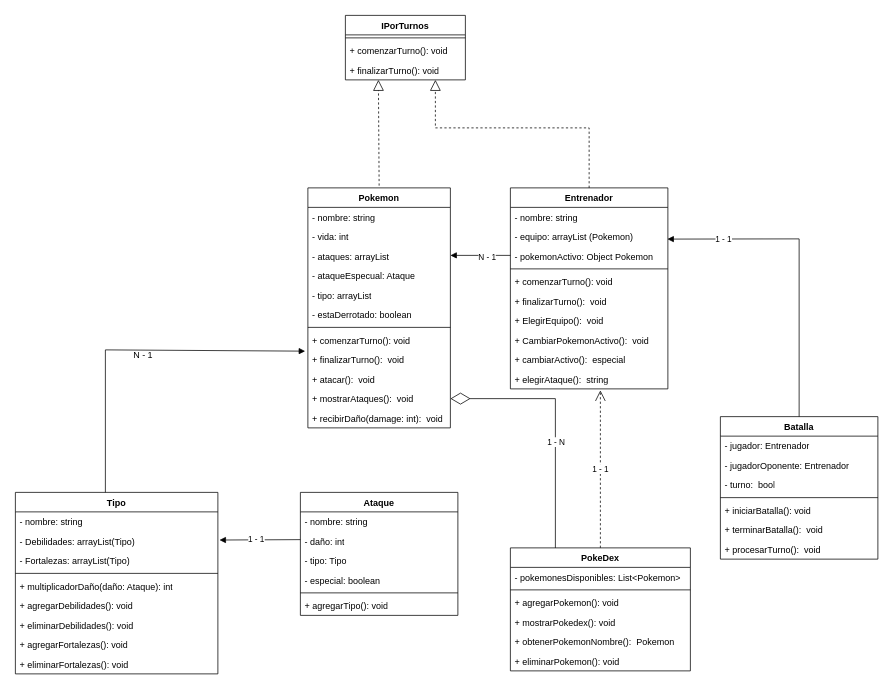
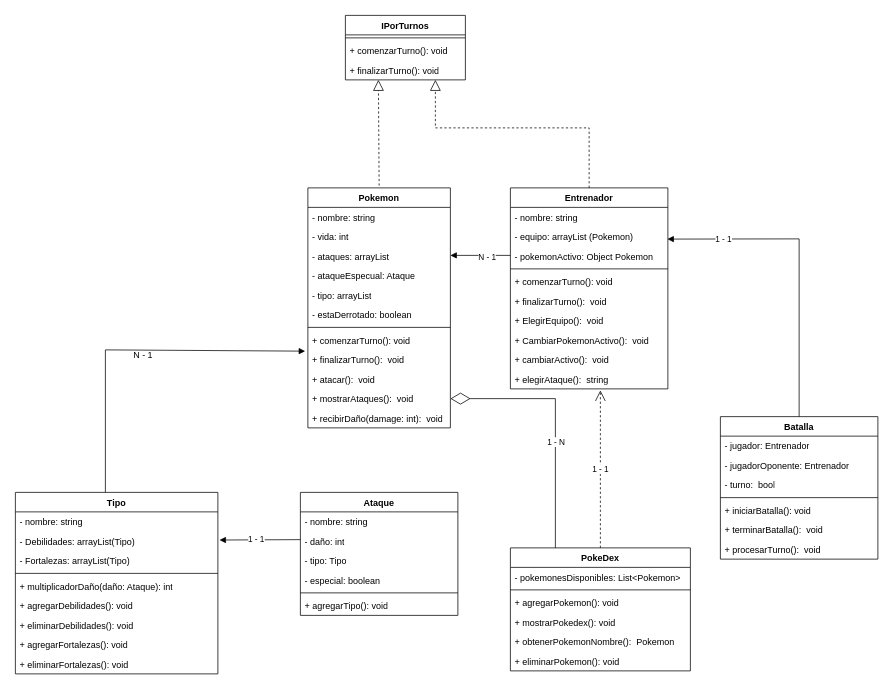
  <mxCell id="0" />
  <mxCell id="1" parent="0" />
  <mxCell id="2" value="IPorTurnos" style="swimlane;fontStyle=1;align=center;verticalAlign=top;childLayout=stackLayout;horizontal=1;startSize=26;horizontalStack=0;resizeParent=1;resizeParentMax=0;resizeLast=0;collapsible=1;marginBottom=0;whiteSpace=wrap;html=1;" parent="1" vertex="1"><mxGeometry x="460" y="20" width="160" height="86" as="geometry" /></mxCell>
  <mxCell id="3" value="" style="line;strokeWidth=1;fillColor=none;align=left;verticalAlign=middle;spacingTop=-1;spacingLeft=3;spacingRight=3;rotatable=0;labelPosition=right;points=[];portConstraint=eastwest;strokeColor=inherit;" parent="2" vertex="1"><mxGeometry y="26" width="160" height="8" as="geometry" /></mxCell>
  <mxCell id="4" value="+ comenzarTurno(): void" style="text;strokeColor=none;fillColor=none;align=left;verticalAlign=top;spacingLeft=4;spacingRight=4;overflow=hidden;rotatable=0;points=[[0,0.5],[1,0.5]];portConstraint=eastwest;whiteSpace=wrap;html=1;" parent="2" vertex="1"><mxGeometry y="34" width="160" height="26" as="geometry" /></mxCell>
  <mxCell id="5" value="+ finalizarTurno(): void" style="text;strokeColor=none;fillColor=none;align=left;verticalAlign=top;spacingLeft=4;spacingRight=4;overflow=hidden;rotatable=0;points=[[0,0.5],[1,0.5]];portConstraint=eastwest;whiteSpace=wrap;html=1;" parent="2" vertex="1"><mxGeometry y="60" width="160" height="26" as="geometry" /></mxCell>
  <mxCell id="6" value="Pokemon" style="swimlane;fontStyle=1;align=center;verticalAlign=top;childLayout=stackLayout;horizontal=1;startSize=26;horizontalStack=0;resizeParent=1;resizeParentMax=0;resizeLast=0;collapsible=1;marginBottom=0;whiteSpace=wrap;html=1;" parent="1" vertex="1"><mxGeometry x="410" y="250" width="190" height="320" as="geometry" /></mxCell>
  <mxCell id="7" value="- nombre: string" style="text;strokeColor=none;fillColor=none;align=left;verticalAlign=top;spacingLeft=4;spacingRight=4;overflow=hidden;rotatable=0;points=[[0,0.5],[1,0.5]];portConstraint=eastwest;whiteSpace=wrap;html=1;" parent="6" vertex="1"><mxGeometry y="26" width="190" height="26" as="geometry" /></mxCell>
  <mxCell id="8" value="- vida: int" style="text;strokeColor=none;fillColor=none;align=left;verticalAlign=top;spacingLeft=4;spacingRight=4;overflow=hidden;rotatable=0;points=[[0,0.5],[1,0.5]];portConstraint=eastwest;whiteSpace=wrap;html=1;" parent="6" vertex="1"><mxGeometry y="52" width="190" height="26" as="geometry" /></mxCell>
  <mxCell id="9" value="- ataques: arrayList" style="text;strokeColor=none;fillColor=none;align=left;verticalAlign=top;spacingLeft=4;spacingRight=4;overflow=hidden;rotatable=0;points=[[0,0.5],[1,0.5]];portConstraint=eastwest;whiteSpace=wrap;html=1;" parent="6" vertex="1"><mxGeometry y="78" width="190" height="26" as="geometry" /></mxCell>
  <mxCell id="10" value="- ataqueEspecual: Ataque" style="text;strokeColor=none;fillColor=none;align=left;verticalAlign=top;spacingLeft=4;spacingRight=4;overflow=hidden;rotatable=0;points=[[0,0.5],[1,0.5]];portConstraint=eastwest;whiteSpace=wrap;html=1;" parent="6" vertex="1"><mxGeometry y="104" width="190" height="26" as="geometry" /></mxCell>
  <mxCell id="11" value="- tipo: arrayList" style="text;strokeColor=none;fillColor=none;align=left;verticalAlign=top;spacingLeft=4;spacingRight=4;overflow=hidden;rotatable=0;points=[[0,0.5],[1,0.5]];portConstraint=eastwest;whiteSpace=wrap;html=1;" parent="6" vertex="1"><mxGeometry y="130" width="190" height="26" as="geometry" /></mxCell>
  <mxCell id="12" value="- estaDerrotado: boolean" style="text;strokeColor=none;fillColor=none;align=left;verticalAlign=top;spacingLeft=4;spacingRight=4;overflow=hidden;rotatable=0;points=[[0,0.5],[1,0.5]];portConstraint=eastwest;whiteSpace=wrap;html=1;" parent="6" vertex="1"><mxGeometry y="156" width="190" height="26" as="geometry" /></mxCell>
  <mxCell id="13" value="" style="line;strokeWidth=1;fillColor=none;align=left;verticalAlign=middle;spacingTop=-1;spacingLeft=3;spacingRight=3;rotatable=0;labelPosition=right;points=[];portConstraint=eastwest;strokeColor=inherit;" parent="6" vertex="1"><mxGeometry y="182" width="190" height="8" as="geometry" /></mxCell>
  <mxCell id="14" value="+ comenzarTurno(): void" style="text;strokeColor=none;fillColor=none;align=left;verticalAlign=top;spacingLeft=4;spacingRight=4;overflow=hidden;rotatable=0;points=[[0,0.5],[1,0.5]];portConstraint=eastwest;whiteSpace=wrap;html=1;" parent="6" vertex="1"><mxGeometry y="190" width="190" height="26" as="geometry" /></mxCell>
  <mxCell id="15" value="+ finalizarTurno():&amp;nbsp; void" style="text;strokeColor=none;fillColor=none;align=left;verticalAlign=top;spacingLeft=4;spacingRight=4;overflow=hidden;rotatable=0;points=[[0,0.5],[1,0.5]];portConstraint=eastwest;whiteSpace=wrap;html=1;" parent="6" vertex="1"><mxGeometry y="216" width="190" height="26" as="geometry" /></mxCell>
  <mxCell id="16" value="+ atacar():&amp;nbsp; void" style="text;strokeColor=none;fillColor=none;align=left;verticalAlign=top;spacingLeft=4;spacingRight=4;overflow=hidden;rotatable=0;points=[[0,0.5],[1,0.5]];portConstraint=eastwest;whiteSpace=wrap;html=1;" parent="6" vertex="1"><mxGeometry y="242" width="190" height="26" as="geometry" /></mxCell>
  <mxCell id="17" value="+ mostrarAtaques():&amp;nbsp; void" style="text;strokeColor=none;fillColor=none;align=left;verticalAlign=top;spacingLeft=4;spacingRight=4;overflow=hidden;rotatable=0;points=[[0,0.5],[1,0.5]];portConstraint=eastwest;whiteSpace=wrap;html=1;" vertex="1" parent="6"><mxGeometry y="268" width="190" height="26" as="geometry" /></mxCell>
  <mxCell id="18" value="+ recibirDaño(damage: int):&amp;nbsp; void" style="text;strokeColor=none;fillColor=none;align=left;verticalAlign=top;spacingLeft=4;spacingRight=4;overflow=hidden;rotatable=0;points=[[0,0.5],[1,0.5]];portConstraint=eastwest;whiteSpace=wrap;html=1;" parent="6" vertex="1"><mxGeometry y="294" width="190" height="26" as="geometry" /></mxCell>
  <mxCell id="19" value="Entrenador" style="swimlane;fontStyle=1;align=center;verticalAlign=top;childLayout=stackLayout;horizontal=1;startSize=26;horizontalStack=0;resizeParent=1;resizeParentMax=0;resizeLast=0;collapsible=1;marginBottom=0;whiteSpace=wrap;html=1;" parent="1" vertex="1"><mxGeometry x="680" y="250" width="210" height="268" as="geometry" /></mxCell>
  <mxCell id="20" value="- nombre: string" style="text;strokeColor=none;fillColor=none;align=left;verticalAlign=top;spacingLeft=4;spacingRight=4;overflow=hidden;rotatable=0;points=[[0,0.5],[1,0.5]];portConstraint=eastwest;whiteSpace=wrap;html=1;" parent="19" vertex="1"><mxGeometry y="26" width="210" height="26" as="geometry" /></mxCell>
  <mxCell id="21" value="- equipo: arrayList (Pokemon)" style="text;strokeColor=none;fillColor=none;align=left;verticalAlign=top;spacingLeft=4;spacingRight=4;overflow=hidden;rotatable=0;points=[[0,0.5],[1,0.5]];portConstraint=eastwest;whiteSpace=wrap;html=1;" parent="19" vertex="1"><mxGeometry y="52" width="210" height="26" as="geometry" /></mxCell>
  <mxCell id="22" value="- pokemonActivo: Object Pokemon" style="text;strokeColor=none;fillColor=none;align=left;verticalAlign=top;spacingLeft=4;spacingRight=4;overflow=hidden;rotatable=0;points=[[0,0.5],[1,0.5]];portConstraint=eastwest;whiteSpace=wrap;html=1;" parent="19" vertex="1"><mxGeometry y="78" width="210" height="26" as="geometry" /></mxCell>
  <mxCell id="23" value="" style="line;strokeWidth=1;fillColor=none;align=left;verticalAlign=middle;spacingTop=-1;spacingLeft=3;spacingRight=3;rotatable=0;labelPosition=right;points=[];portConstraint=eastwest;strokeColor=inherit;" parent="19" vertex="1"><mxGeometry y="104" width="210" height="8" as="geometry" /></mxCell>
  <mxCell id="24" value="+ comenzarTurno(): void" style="text;strokeColor=none;fillColor=none;align=left;verticalAlign=top;spacingLeft=4;spacingRight=4;overflow=hidden;rotatable=0;points=[[0,0.5],[1,0.5]];portConstraint=eastwest;whiteSpace=wrap;html=1;" parent="19" vertex="1"><mxGeometry y="112" width="210" height="26" as="geometry" /></mxCell>
  <mxCell id="25" value="+ finalizarTurno():&amp;nbsp; void" style="text;strokeColor=none;fillColor=none;align=left;verticalAlign=top;spacingLeft=4;spacingRight=4;overflow=hidden;rotatable=0;points=[[0,0.5],[1,0.5]];portConstraint=eastwest;whiteSpace=wrap;html=1;" parent="19" vertex="1"><mxGeometry y="138" width="210" height="26" as="geometry" /></mxCell>
  <mxCell id="26" value="+ ElegirEquipo&lt;span style=&quot;background-color: initial;&quot;&gt;():&amp;nbsp; void&lt;/span&gt;" style="text;strokeColor=none;fillColor=none;align=left;verticalAlign=top;spacingLeft=4;spacingRight=4;overflow=hidden;rotatable=0;points=[[0,0.5],[1,0.5]];portConstraint=eastwest;whiteSpace=wrap;html=1;" parent="19" vertex="1"><mxGeometry y="164" width="210" height="26" as="geometry" /></mxCell>
  <mxCell id="27" value="+ CambiarPokemonActivo&lt;span style=&quot;background-color: initial;&quot;&gt;():&amp;nbsp; void&lt;/span&gt;" style="text;strokeColor=none;fillColor=none;align=left;verticalAlign=top;spacingLeft=4;spacingRight=4;overflow=hidden;rotatable=0;points=[[0,0.5],[1,0.5]];portConstraint=eastwest;whiteSpace=wrap;html=1;" parent="19" vertex="1"><mxGeometry y="190" width="210" height="26" as="geometry" /></mxCell>
- <mxCell id="28" value="+ cambiarActivo&lt;span style=&quot;background-color: initial;&quot;&gt;():&amp;nbsp; especial&lt;/span&gt;" style="text;strokeColor=none;fillColor=none;align=left;verticalAlign=top;spacingLeft=4;spacingRight=4;overflow=hidden;rotatable=0;points=[[0,0.5],[1,0.5]];portConstraint=eastwest;whiteSpace=wrap;html=1;" parent="19" vertex="1"><mxGeometry y="216" width="210" height="26" as="geometry" /></mxCell>
+ <mxCell id="28" value="+ cambiarActivo&lt;span style=&quot;background-color: initial;&quot;&gt;():&amp;nbsp; void&lt;/span&gt;" style="text;strokeColor=none;fillColor=none;align=left;verticalAlign=top;spacingLeft=4;spacingRight=4;overflow=hidden;rotatable=0;points=[[0,0.5],[1,0.5]];portConstraint=eastwest;whiteSpace=wrap;html=1;" parent="19" vertex="1"><mxGeometry y="216" width="210" height="26" as="geometry" /></mxCell>
  <mxCell id="29" value="+ elegirAtaque&lt;span style=&quot;background-color: initial;&quot;&gt;():&amp;nbsp; string&lt;/span&gt;" style="text;strokeColor=none;fillColor=none;align=left;verticalAlign=top;spacingLeft=4;spacingRight=4;overflow=hidden;rotatable=0;points=[[0,0.5],[1,0.5]];portConstraint=eastwest;whiteSpace=wrap;html=1;" vertex="1" parent="19"><mxGeometry y="242" width="210" height="26" as="geometry" /></mxCell>
  <mxCell id="30" value="Batalla" style="swimlane;fontStyle=1;align=center;verticalAlign=top;childLayout=stackLayout;horizontal=1;startSize=26;horizontalStack=0;resizeParent=1;resizeParentMax=0;resizeLast=0;collapsible=1;marginBottom=0;whiteSpace=wrap;html=1;" parent="1" vertex="1"><mxGeometry x="960" y="555" width="210" height="190" as="geometry" /></mxCell>
  <mxCell id="31" value="- jugador: Entrenador" style="text;strokeColor=none;fillColor=none;align=left;verticalAlign=top;spacingLeft=4;spacingRight=4;overflow=hidden;rotatable=0;points=[[0,0.5],[1,0.5]];portConstraint=eastwest;whiteSpace=wrap;html=1;" parent="30" vertex="1"><mxGeometry y="26" width="210" height="26" as="geometry" /></mxCell>
  <mxCell id="32" value="- jugadorOponente: Entrenador" style="text;strokeColor=none;fillColor=none;align=left;verticalAlign=top;spacingLeft=4;spacingRight=4;overflow=hidden;rotatable=0;points=[[0,0.5],[1,0.5]];portConstraint=eastwest;whiteSpace=wrap;html=1;" parent="30" vertex="1"><mxGeometry y="52" width="210" height="26" as="geometry" /></mxCell>
  <mxCell id="33" value="- turno:&amp;nbsp; bool" style="text;strokeColor=none;fillColor=none;align=left;verticalAlign=top;spacingLeft=4;spacingRight=4;overflow=hidden;rotatable=0;points=[[0,0.5],[1,0.5]];portConstraint=eastwest;whiteSpace=wrap;html=1;" parent="30" vertex="1"><mxGeometry y="78" width="210" height="26" as="geometry" /></mxCell>
  <mxCell id="34" value="" style="line;strokeWidth=1;fillColor=none;align=left;verticalAlign=middle;spacingTop=-1;spacingLeft=3;spacingRight=3;rotatable=0;labelPosition=right;points=[];portConstraint=eastwest;strokeColor=inherit;" parent="30" vertex="1"><mxGeometry y="104" width="210" height="8" as="geometry" /></mxCell>
  <mxCell id="35" value="+ iniciarBatalla(): void" style="text;strokeColor=none;fillColor=none;align=left;verticalAlign=top;spacingLeft=4;spacingRight=4;overflow=hidden;rotatable=0;points=[[0,0.5],[1,0.5]];portConstraint=eastwest;whiteSpace=wrap;html=1;" parent="30" vertex="1"><mxGeometry y="112" width="210" height="26" as="geometry" /></mxCell>
  <mxCell id="36" value="+ terminarBatalla():&amp;nbsp; void" style="text;strokeColor=none;fillColor=none;align=left;verticalAlign=top;spacingLeft=4;spacingRight=4;overflow=hidden;rotatable=0;points=[[0,0.5],[1,0.5]];portConstraint=eastwest;whiteSpace=wrap;html=1;" parent="30" vertex="1"><mxGeometry y="138" width="210" height="26" as="geometry" /></mxCell>
  <mxCell id="37" value="+ procesarTurno():&amp;nbsp; void" style="text;strokeColor=none;fillColor=none;align=left;verticalAlign=top;spacingLeft=4;spacingRight=4;overflow=hidden;rotatable=0;points=[[0,0.5],[1,0.5]];portConstraint=eastwest;whiteSpace=wrap;html=1;" parent="30" vertex="1"><mxGeometry y="164" width="210" height="26" as="geometry" /></mxCell>
  <mxCell id="38" value="Ataque" style="swimlane;fontStyle=1;align=center;verticalAlign=top;childLayout=stackLayout;horizontal=1;startSize=26;horizontalStack=0;resizeParent=1;resizeParentMax=0;resizeLast=0;collapsible=1;marginBottom=0;whiteSpace=wrap;html=1;" parent="1" vertex="1"><mxGeometry x="400" y="656" width="210" height="164" as="geometry" /></mxCell>
  <mxCell id="39" value="- nombre: string" style="text;strokeColor=none;fillColor=none;align=left;verticalAlign=top;spacingLeft=4;spacingRight=4;overflow=hidden;rotatable=0;points=[[0,0.5],[1,0.5]];portConstraint=eastwest;whiteSpace=wrap;html=1;" parent="38" vertex="1"><mxGeometry y="26" width="210" height="26" as="geometry" /></mxCell>
  <mxCell id="40" value="- daño: int" style="text;strokeColor=none;fillColor=none;align=left;verticalAlign=top;spacingLeft=4;spacingRight=4;overflow=hidden;rotatable=0;points=[[0,0.5],[1,0.5]];portConstraint=eastwest;whiteSpace=wrap;html=1;" parent="38" vertex="1"><mxGeometry y="52" width="210" height="26" as="geometry" /></mxCell>
  <mxCell id="41" value="- tipo: Tipo" style="text;strokeColor=none;fillColor=none;align=left;verticalAlign=top;spacingLeft=4;spacingRight=4;overflow=hidden;rotatable=0;points=[[0,0.5],[1,0.5]];portConstraint=eastwest;whiteSpace=wrap;html=1;" parent="38" vertex="1"><mxGeometry y="78" width="210" height="26" as="geometry" /></mxCell>
  <mxCell id="42" value="- especial: boolean" style="text;strokeColor=none;fillColor=none;align=left;verticalAlign=top;spacingLeft=4;spacingRight=4;overflow=hidden;rotatable=0;points=[[0,0.5],[1,0.5]];portConstraint=eastwest;whiteSpace=wrap;html=1;" parent="38" vertex="1"><mxGeometry y="104" width="210" height="26" as="geometry" /></mxCell>
  <mxCell id="43" value="" style="line;strokeWidth=1;fillColor=none;align=left;verticalAlign=middle;spacingTop=-1;spacingLeft=3;spacingRight=3;rotatable=0;labelPosition=right;points=[];portConstraint=eastwest;strokeColor=inherit;" parent="38" vertex="1"><mxGeometry y="130" width="210" height="8" as="geometry" /></mxCell>
  <mxCell id="44" value="+ agregarTipo(): void" style="text;strokeColor=none;fillColor=none;align=left;verticalAlign=top;spacingLeft=4;spacingRight=4;overflow=hidden;rotatable=0;points=[[0,0.5],[1,0.5]];portConstraint=eastwest;whiteSpace=wrap;html=1;" parent="38" vertex="1"><mxGeometry y="138" width="210" height="26" as="geometry" /></mxCell>
  <mxCell id="45" value="Tipo" style="swimlane;fontStyle=1;align=center;verticalAlign=top;childLayout=stackLayout;horizontal=1;startSize=26;horizontalStack=0;resizeParent=1;resizeParentMax=0;resizeLast=0;collapsible=1;marginBottom=0;whiteSpace=wrap;html=1;" parent="1" vertex="1"><mxGeometry x="20" y="656" width="270" height="242" as="geometry" /></mxCell>
  <mxCell id="46" value="" style="html=1;verticalAlign=bottom;endArrow=block;curved=0;rounded=0;entryX=-0.019;entryY=0.066;entryDx=0;entryDy=0;entryPerimeter=0;" parent="45" target="15" edge="1"><mxGeometry width="80" relative="1" as="geometry"><mxPoint x="120" as="sourcePoint" /><mxPoint x="200" as="targetPoint" /><Array as="points"><mxPoint x="120" y="-190" /></Array></mxGeometry></mxCell>
  <mxCell id="47" value="- nombre: string" style="text;strokeColor=none;fillColor=none;align=left;verticalAlign=top;spacingLeft=4;spacingRight=4;overflow=hidden;rotatable=0;points=[[0,0.5],[1,0.5]];portConstraint=eastwest;whiteSpace=wrap;html=1;" parent="45" vertex="1"><mxGeometry y="26" width="270" height="26" as="geometry" /></mxCell>
  <mxCell id="48" value="- Debilidades: arrayList(Tipo)" style="text;strokeColor=none;fillColor=none;align=left;verticalAlign=top;spacingLeft=4;spacingRight=4;overflow=hidden;rotatable=0;points=[[0,0.5],[1,0.5]];portConstraint=eastwest;whiteSpace=wrap;html=1;" parent="45" vertex="1"><mxGeometry y="52" width="270" height="26" as="geometry" /></mxCell>
  <mxCell id="49" value="- Fortalezas: arrayList(Tipo)" style="text;strokeColor=none;fillColor=none;align=left;verticalAlign=top;spacingLeft=4;spacingRight=4;overflow=hidden;rotatable=0;points=[[0,0.5],[1,0.5]];portConstraint=eastwest;whiteSpace=wrap;html=1;" parent="45" vertex="1"><mxGeometry y="78" width="270" height="26" as="geometry" /></mxCell>
  <mxCell id="50" value="" style="line;strokeWidth=1;fillColor=none;align=left;verticalAlign=middle;spacingTop=-1;spacingLeft=3;spacingRight=3;rotatable=0;labelPosition=right;points=[];portConstraint=eastwest;strokeColor=inherit;" parent="45" vertex="1"><mxGeometry y="104" width="270" height="8" as="geometry" /></mxCell>
  <mxCell id="51" value="+ multiplicadorDaño(daño: Ataque): int" style="text;strokeColor=none;fillColor=none;align=left;verticalAlign=top;spacingLeft=4;spacingRight=4;overflow=hidden;rotatable=0;points=[[0,0.5],[1,0.5]];portConstraint=eastwest;whiteSpace=wrap;html=1;" parent="45" vertex="1"><mxGeometry y="112" width="270" height="26" as="geometry" /></mxCell>
  <mxCell id="52" value="+ agregarDebilidades(): void" style="text;strokeColor=none;fillColor=none;align=left;verticalAlign=top;spacingLeft=4;spacingRight=4;overflow=hidden;rotatable=0;points=[[0,0.5],[1,0.5]];portConstraint=eastwest;whiteSpace=wrap;html=1;" vertex="1" parent="45"><mxGeometry y="138" width="270" height="26" as="geometry" /></mxCell>
  <mxCell id="53" value="+ eliminarDebilidades(): void" style="text;strokeColor=none;fillColor=none;align=left;verticalAlign=top;spacingLeft=4;spacingRight=4;overflow=hidden;rotatable=0;points=[[0,0.5],[1,0.5]];portConstraint=eastwest;whiteSpace=wrap;html=1;" vertex="1" parent="45"><mxGeometry y="164" width="270" height="26" as="geometry" /></mxCell>
  <mxCell id="54" value="+ agregarFortalezas(): void" style="text;strokeColor=none;fillColor=none;align=left;verticalAlign=top;spacingLeft=4;spacingRight=4;overflow=hidden;rotatable=0;points=[[0,0.5],[1,0.5]];portConstraint=eastwest;whiteSpace=wrap;html=1;" vertex="1" parent="45"><mxGeometry y="190" width="270" height="26" as="geometry" /></mxCell>
  <mxCell id="55" value="+ eliminarFortalezas(): void" style="text;strokeColor=none;fillColor=none;align=left;verticalAlign=top;spacingLeft=4;spacingRight=4;overflow=hidden;rotatable=0;points=[[0,0.5],[1,0.5]];portConstraint=eastwest;whiteSpace=wrap;html=1;" vertex="1" parent="45"><mxGeometry y="216" width="270" height="26" as="geometry" /></mxCell>
  <mxCell id="56" value="" style="endArrow=block;dashed=1;endFill=0;endSize=12;html=1;rounded=0;entryX=0.488;entryY=1.115;entryDx=0;entryDy=0;entryPerimeter=0;" parent="1" edge="1"><mxGeometry width="160" relative="1" as="geometry"><mxPoint x="505" y="247" as="sourcePoint" /><mxPoint x="504.04" y="106" as="targetPoint" /></mxGeometry></mxCell>
  <mxCell id="57" value="" style="endArrow=block;dashed=1;endFill=0;endSize=12;html=1;rounded=0;entryX=0.488;entryY=1.115;entryDx=0;entryDy=0;entryPerimeter=0;exitX=0.5;exitY=0;exitDx=0;exitDy=0;" parent="1" source="19" edge="1"><mxGeometry width="160" relative="1" as="geometry"><mxPoint x="740" y="160" as="sourcePoint" /><mxPoint x="580" y="106" as="targetPoint" /><Array as="points"><mxPoint x="785" y="170" /><mxPoint x="580" y="170" /></Array></mxGeometry></mxCell>
  <mxCell id="58" value="" style="html=1;verticalAlign=bottom;endArrow=block;curved=0;rounded=0;exitX=0;exitY=0.077;exitDx=0;exitDy=0;exitPerimeter=0;" parent="1" edge="1"><mxGeometry width="80" relative="1" as="geometry"><mxPoint x="680" y="340.002" as="sourcePoint" /><mxPoint x="600" y="340" as="targetPoint" /></mxGeometry></mxCell>
  <mxCell id="59" value="N - 1" style="edgeLabel;html=1;align=center;verticalAlign=middle;resizable=0;points=[];" parent="58" vertex="1" connectable="0"><mxGeometry x="-0.233" y="2" relative="1" as="geometry"><mxPoint as="offset" /></mxGeometry></mxCell>
  <mxCell id="60" value="" style="html=1;verticalAlign=bottom;endArrow=block;curved=0;rounded=0;exitX=0.5;exitY=0;exitDx=0;exitDy=0;entryX=0.997;entryY=0.627;entryDx=0;entryDy=0;entryPerimeter=0;" parent="1" source="30" target="21" edge="1"><mxGeometry width="80" relative="1" as="geometry"><mxPoint x="1004.72" y="555" as="sourcePoint" /><mxPoint x="1004.52" y="417" as="targetPoint" /><Array as="points"><mxPoint x="1065" y="318" /></Array></mxGeometry></mxCell>
  <mxCell id="61" value="1 - 1" style="edgeLabel;html=1;align=center;verticalAlign=middle;resizable=0;points=[];" parent="60" vertex="1" connectable="0"><mxGeometry x="0.638" y="-1" relative="1" as="geometry"><mxPoint as="offset" /></mxGeometry></mxCell>
  <mxCell id="62" value="" style="html=1;verticalAlign=bottom;endArrow=block;curved=0;rounded=0;entryX=1.008;entryY=0.444;entryDx=0;entryDy=0;entryPerimeter=0;" parent="1" target="48" edge="1"><mxGeometry width="80" relative="1" as="geometry"><mxPoint x="400" y="719" as="sourcePoint" /><mxPoint x="300" y="719" as="targetPoint" /></mxGeometry></mxCell>
  <mxCell id="63" value="1 - 1" style="edgeLabel;html=1;align=center;verticalAlign=middle;resizable=0;points=[];" parent="62" vertex="1" connectable="0"><mxGeometry x="0.093" y="-1" relative="1" as="geometry"><mxPoint as="offset" /></mxGeometry></mxCell>
  <mxCell id="64" value="N - 1" style="text;html=1;align=center;verticalAlign=middle;resizable=0;points=[];autosize=1;strokeColor=none;fillColor=none;" parent="1" vertex="1"><mxGeometry x="165" y="458" width="50" height="30" as="geometry" /></mxCell>
  <mxCell id="65" value="PokeDex" style="swimlane;fontStyle=1;align=center;verticalAlign=top;childLayout=stackLayout;horizontal=1;startSize=26;horizontalStack=0;resizeParent=1;resizeParentMax=0;resizeLast=0;collapsible=1;marginBottom=0;whiteSpace=wrap;html=1;" parent="1" vertex="1"><mxGeometry x="680" y="730" width="240" height="164" as="geometry" /></mxCell>
  <mxCell id="66" value="- pokemonesDisponibles: List&amp;lt;Pokemon&amp;gt;" style="text;strokeColor=none;fillColor=none;align=left;verticalAlign=top;spacingLeft=4;spacingRight=4;overflow=hidden;rotatable=0;points=[[0,0.5],[1,0.5]];portConstraint=eastwest;whiteSpace=wrap;html=1;" parent="65" vertex="1"><mxGeometry y="26" width="240" height="26" as="geometry" /></mxCell>
  <mxCell id="67" value="" style="line;strokeWidth=1;fillColor=none;align=left;verticalAlign=middle;spacingTop=-1;spacingLeft=3;spacingRight=3;rotatable=0;labelPosition=right;points=[];portConstraint=eastwest;strokeColor=inherit;" parent="65" vertex="1"><mxGeometry y="52" width="240" height="8" as="geometry" /></mxCell>
  <mxCell id="68" value="+ agregarPokemon(): void" style="text;strokeColor=none;fillColor=none;align=left;verticalAlign=top;spacingLeft=4;spacingRight=4;overflow=hidden;rotatable=0;points=[[0,0.5],[1,0.5]];portConstraint=eastwest;whiteSpace=wrap;html=1;" vertex="1" parent="65"><mxGeometry y="60" width="240" height="26" as="geometry" /></mxCell>
  <mxCell id="69" value="+ mostrarPokedex(): void" style="text;strokeColor=none;fillColor=none;align=left;verticalAlign=top;spacingLeft=4;spacingRight=4;overflow=hidden;rotatable=0;points=[[0,0.5],[1,0.5]];portConstraint=eastwest;whiteSpace=wrap;html=1;" vertex="1" parent="65"><mxGeometry y="86" width="240" height="26" as="geometry" /></mxCell>
  <mxCell id="70" value="+ obtenerPokemonNombre():&amp;nbsp; Pokemon" style="text;strokeColor=none;fillColor=none;align=left;verticalAlign=top;spacingLeft=4;spacingRight=4;overflow=hidden;rotatable=0;points=[[0,0.5],[1,0.5]];portConstraint=eastwest;whiteSpace=wrap;html=1;" parent="65" vertex="1"><mxGeometry y="112" width="240" height="26" as="geometry" /></mxCell>
  <mxCell id="71" value="+ eliminarPokemon(): void" style="text;strokeColor=none;fillColor=none;align=left;verticalAlign=top;spacingLeft=4;spacingRight=4;overflow=hidden;rotatable=0;points=[[0,0.5],[1,0.5]];portConstraint=eastwest;whiteSpace=wrap;html=1;" parent="65" vertex="1"><mxGeometry y="138" width="240" height="26" as="geometry" /></mxCell>
  <mxCell id="72" value="" style="endArrow=diamondThin;endFill=0;endSize=24;html=1;rounded=0;exitX=0.25;exitY=0;exitDx=0;exitDy=0;entryX=1;entryY=0.5;entryDx=0;entryDy=0;" parent="1" source="65" target="17" edge="1"><mxGeometry width="160" relative="1" as="geometry"><mxPoint x="700" y="660" as="sourcePoint" /><mxPoint x="860" y="660" as="targetPoint" /><Array as="points"><mxPoint x="740" y="531" /></Array></mxGeometry></mxCell>
  <mxCell id="73" value="1 - N" style="edgeLabel;html=1;align=center;verticalAlign=middle;resizable=0;points=[];" parent="72" vertex="1" connectable="0"><mxGeometry x="-0.161" relative="1" as="geometry"><mxPoint as="offset" /></mxGeometry></mxCell>
  <mxCell id="74" value="1 - 1" style="endArrow=open;endSize=12;dashed=1;html=1;rounded=0;exitX=0.5;exitY=0;exitDx=0;exitDy=0;" parent="1" source="65" edge="1"><mxGeometry width="160" relative="1" as="geometry"><mxPoint x="790" y="660" as="sourcePoint" /><mxPoint x="800" y="520" as="targetPoint" /></mxGeometry></mxCell>
